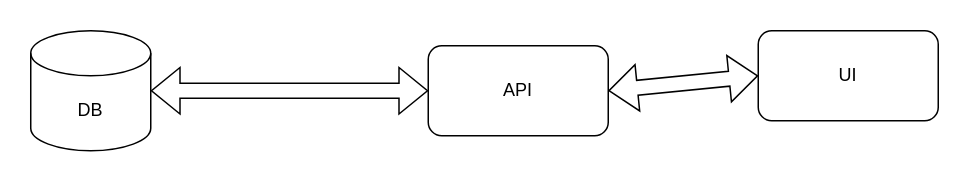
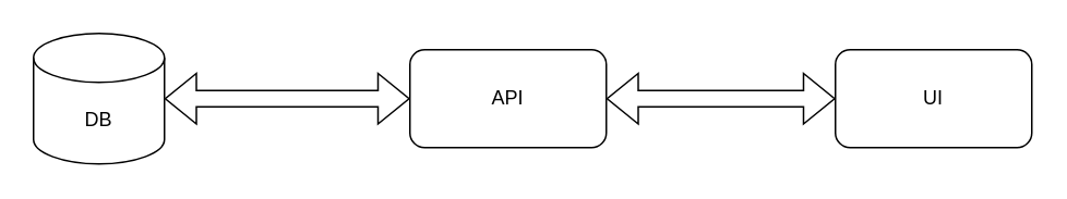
  <mxCell id="0" />
  <mxCell id="1" parent="0" />
- <mxCell id="2" value="API" style="rounded=1;whiteSpace=wrap;html=1;" vertex="1" parent="1"><mxGeometry x="285" y="30" width="120" height="60" as="geometry" /></mxCell>
- <mxCell id="3" value="UI" style="rounded=1;whiteSpace=wrap;html=1;" vertex="1" parent="1"><mxGeometry x="505" y="20" width="120" height="60" as="geometry" /></mxCell>
+ <mxCell id="2" value="API" style="rounded=1;whiteSpace=wrap;html=1;" vertex="1" parent="1"><mxGeometry x="250" y="30" width="120" height="60" as="geometry" /></mxCell>
+ <mxCell id="3" value="UI" style="rounded=1;whiteSpace=wrap;html=1;" vertex="1" parent="1"><mxGeometry x="510" y="30" width="120" height="60" as="geometry" /></mxCell>
  <mxCell id="4" value="DB" style="shape=cylinder3;whiteSpace=wrap;html=1;boundedLbl=1;backgroundOutline=1;size=15;" vertex="1" parent="1"><mxGeometry x="20" y="20" width="80" height="80" as="geometry" /></mxCell>
  <mxCell id="5" value="" style="shape=flexArrow;endArrow=classic;startArrow=classic;html=1;rounded=0;entryX=0;entryY=0.5;entryDx=0;entryDy=0;exitX=1;exitY=0.5;exitDx=0;exitDy=0;" edge="1" parent="1" source="2" target="3"><mxGeometry width="100" height="100" relative="1" as="geometry"><mxPoint x="360" y="150" as="sourcePoint" /><mxPoint x="460" y="50" as="targetPoint" /></mxGeometry></mxCell>
  <mxCell id="6" value="" style="shape=flexArrow;endArrow=classic;startArrow=classic;html=1;rounded=0;" edge="1" parent="1" source="4" target="2"><mxGeometry width="100" height="100" relative="1" as="geometry"><mxPoint x="80" y="60" as="sourcePoint" /><mxPoint x="150" y="-40" as="targetPoint" /></mxGeometry></mxCell>
